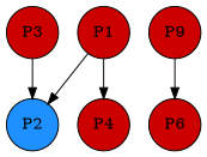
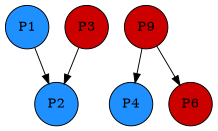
  digraph {
    node [fillcolor=dodgerblue shape=circle style=filled]
-   n1 [fillcolor=red3 label=P1]
+   n1 [label=P1]
    n2 [label=P2]
-   n3 [fillcolor=red3 label=P4]
+   n3 [label=P4]
    n4 [fillcolor=red3 label=P3]
    n5 [fillcolor=red3 label=P9]
    n6 [fillcolor=red3 label=P6]
    n1 -> n2
-   n1 -> n3
+   n5 -> n3
    n4 -> n2
    n5 -> n6
  }
